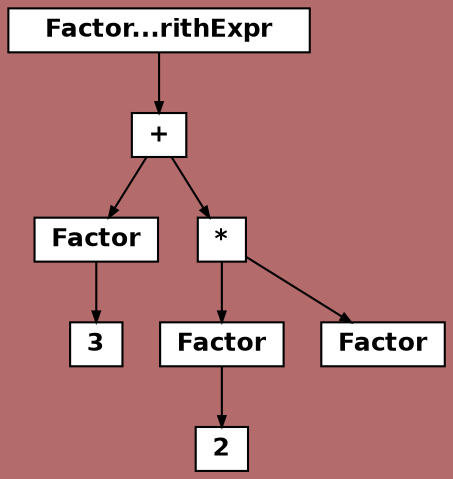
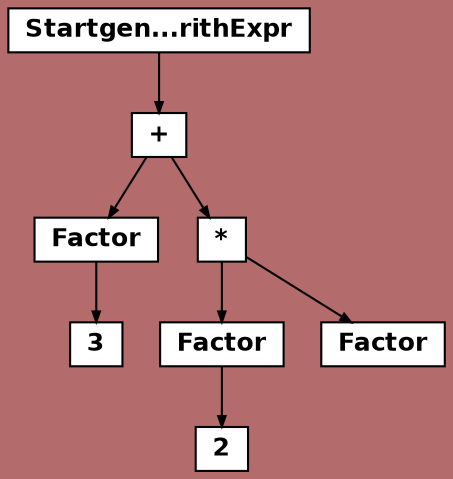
  digraph {
    bgcolor="0 .4 .7"
    ordering=out
    ranksep=.4
    node [color=black fillcolor=white fixedsize=false fontcolor=black fontname="Helvetica-bold" fontsize=12 shape=box style="filled, solid, regular"]
    edge [arrowsize=.5 color=black style=regular]
-   n1 [height=.25 label="Factor...rithExpr" width=.25]
+   n1 [height=.25 label="Startgen...rithExpr" width=.25]
    n2 [height=.25 label="+" width=.25]
    n3 [height=.25 label=Factor width=.25]
    n4 [height=.25 label="*" width=.25]
    n5 [height=.25 label=3 width=.25]
    n6 [height=.25 label=Factor width=.25]
    n7 [height=.25 label=Factor width=.25]
    n8 [height=.25 label=2 width=.25]
    n1 -> n2
    n2 -> n3
    n2 -> n4
    n3 -> n5
    n4 -> n6
    n4 -> n7
    n6 -> n8
  }
